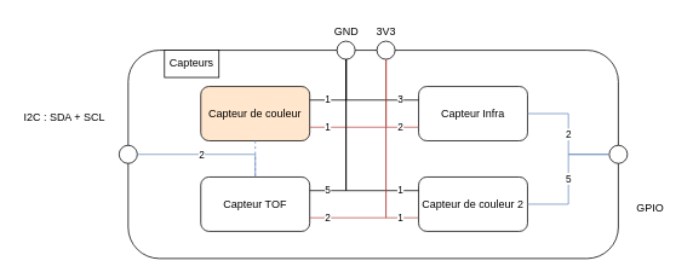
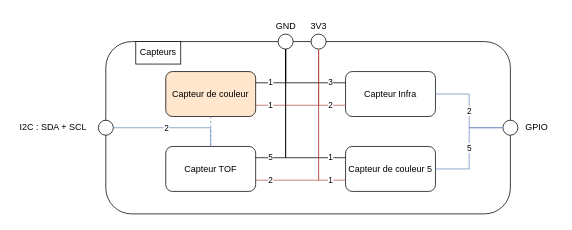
  <mxCell id="0" />
  <mxCell id="1" parent="0" />
  <mxCell id="2" value="&lt;span style=&quot;color: rgba(0, 0, 0, 0); font-family: monospace; font-size: 0px; text-align: start;&quot;&gt;%3CmxGraphModel%3E%3Croot%3E%3CmxCell%20id%3D%220%22%2F%3E%3CmxCell%20id%3D%221%22%20parent%3D%220%22%2F%3E%3CmxCell%20id%3D%222%22%20value%3D%22%22%20style%3D%22rounded%3D1%3BwhiteSpace%3Dwrap%3Bhtml%3D1%3B%22%20vertex%3D%221%22%20parent%3D%221%22%3E%3CmxGeometry%20x%3D%22220%22%20y%3D%2250%22%20width%3D%22120%22%20height%3D%2260%22%20as%3D%22geometry%22%2F%3E%3C%2FmxCell%3E%3C%2Froot%3E%3C%2FmxGraphModel%3E&lt;/span&gt;" style="rounded=1;whiteSpace=wrap;html=1;backgroundOutline=0;" parent="1" vertex="1"><mxGeometry x="140" y="55" width="540" height="230" as="geometry" /></mxCell>
  <mxCell id="3" value="Capteurs" style="rounded=0;whiteSpace=wrap;html=1;" parent="1" vertex="1"><mxGeometry x="180" y="55" width="60" height="30" as="geometry" /></mxCell>
  <mxCell id="4" value="Capteur de couleur" style="rounded=1;whiteSpace=wrap;html=1;fillColor=#ffe6cc;" parent="1" vertex="1"><mxGeometry x="220" y="95" width="120" height="60" as="geometry" /></mxCell>
  <mxCell id="5" value="Capteur Infra" style="rounded=1;whiteSpace=wrap;html=1;" parent="1" vertex="1"><mxGeometry x="460" y="95" width="120" height="60" as="geometry" /></mxCell>
  <mxCell id="6" value="Capteur TOF" style="rounded=1;whiteSpace=wrap;html=1;" parent="1" vertex="1"><mxGeometry x="220" y="195" width="120" height="60" as="geometry" /></mxCell>
- <mxCell id="7" value="Capteur de couleur 2" style="rounded=1;whiteSpace=wrap;html=1;" parent="1" vertex="1"><mxGeometry x="460" y="195" width="120" height="60" as="geometry" /></mxCell>
+ <mxCell id="7" value="Capteur de couleur 5" style="rounded=1;whiteSpace=wrap;html=1;" parent="1" vertex="1"><mxGeometry x="460" y="195" width="120" height="60" as="geometry" /></mxCell>
  <mxCell id="8" value="" style="ellipse;whiteSpace=wrap;html=1;aspect=fixed;" parent="1" vertex="1"><mxGeometry x="130" y="160" width="20" height="20" as="geometry" /></mxCell>
  <mxCell id="9" value="" style="endArrow=none;html=1;rounded=0;entryX=0.5;entryY=0;entryDx=0;entryDy=0;exitX=1;exitY=0.5;exitDx=0;exitDy=0;edgeStyle=orthogonalEdgeStyle;fillColor=#dae8fc;strokeColor=#6c8ebf;" parent="1" source="8" target="6" edge="1"><mxGeometry width="50" height="50" relative="1" as="geometry"><mxPoint x="190" y="205" as="sourcePoint" /><mxPoint x="240" y="155" as="targetPoint" /></mxGeometry></mxCell>
  <mxCell id="10" value="2" style="edgeLabel;html=1;align=center;verticalAlign=middle;resizable=0;points=[];" parent="9" vertex="1" connectable="0"><mxGeometry x="0.525" y="-1" relative="1" as="geometry"><mxPoint x="-48" y="-1" as="offset" /></mxGeometry></mxCell>
  <mxCell id="11" value="" style="endArrow=none;html=1;rounded=0;entryX=0.5;entryY=0;entryDx=0;entryDy=0;exitX=0.5;exitY=1;exitDx=0;exitDy=0;fillColor=#dae8fc;strokeColor=#6c8ebf;dashed=1;" parent="1" source="4" target="6" edge="1"><mxGeometry width="50" height="50" relative="1" as="geometry"><mxPoint x="70" y="215" as="sourcePoint" /><mxPoint x="120" y="165" as="targetPoint" /></mxGeometry></mxCell>
- <mxCell id="12" value="I2C : SDA + SCL" style="text;html=1;strokeColor=none;fillColor=none;align=center;verticalAlign=middle;whiteSpace=wrap;rounded=0;" parent="1" vertex="1"><mxGeometry x="20" y="115" width="100" height="30" as="geometry" /></mxCell>
+ <mxCell id="12" value="I2C : SDA + SCL" style="text;html=1;strokeColor=none;fillColor=none;align=center;verticalAlign=middle;whiteSpace=wrap;rounded=0;" parent="1" vertex="1"><mxGeometry x="20" y="155" width="100" height="30" as="geometry" /></mxCell>
  <mxCell id="13" value="" style="ellipse;whiteSpace=wrap;html=1;aspect=fixed;" parent="1" vertex="1"><mxGeometry x="370" y="45" width="20" height="20" as="geometry" /></mxCell>
  <mxCell id="14" value="" style="ellipse;whiteSpace=wrap;html=1;aspect=fixed;" parent="1" vertex="1"><mxGeometry x="414" y="45" width="20" height="20" as="geometry" /></mxCell>
  <mxCell id="15" value="1" style="endArrow=none;html=1;rounded=0;exitX=1;exitY=0.25;exitDx=0;exitDy=0;entryX=0.5;entryY=1;entryDx=0;entryDy=0;edgeStyle=orthogonalEdgeStyle;" parent="1" source="4" target="13" edge="1"><mxGeometry x="-0.53" width="50" height="50" relative="1" as="geometry"><mxPoint x="370" y="205" as="sourcePoint" /><mxPoint x="420" y="155" as="targetPoint" /><mxPoint as="offset" /></mxGeometry></mxCell>
  <mxCell id="16" value="5" style="endArrow=none;html=1;rounded=0;exitX=1;exitY=0.25;exitDx=0;exitDy=0;entryX=0.5;entryY=1;entryDx=0;entryDy=0;edgeStyle=orthogonalEdgeStyle;" parent="1" source="6" target="13" edge="1"><mxGeometry x="-0.784" width="50" height="50" relative="1" as="geometry"><mxPoint x="380" y="165" as="sourcePoint" /><mxPoint x="430" y="115" as="targetPoint" /><mxPoint as="offset" /></mxGeometry></mxCell>
  <mxCell id="17" value="1" style="endArrow=none;html=1;rounded=0;exitX=1;exitY=0.75;exitDx=0;exitDy=0;entryX=0.5;entryY=1;entryDx=0;entryDy=0;edgeStyle=orthogonalEdgeStyle;fillColor=#f8cecc;strokeColor=#b85450;" parent="1" source="4" target="14" edge="1"><mxGeometry x="-0.749" width="50" height="50" relative="1" as="geometry"><mxPoint x="380" y="165" as="sourcePoint" /><mxPoint x="430" y="115" as="targetPoint" /><mxPoint as="offset" /></mxGeometry></mxCell>
  <mxCell id="18" value="2" style="endArrow=none;html=1;rounded=0;exitX=1;exitY=0.75;exitDx=0;exitDy=0;entryX=0.5;entryY=1;entryDx=0;entryDy=0;edgeStyle=orthogonalEdgeStyle;fillColor=#f8cecc;strokeColor=#b85450;" parent="1" source="6" target="14" edge="1"><mxGeometry x="-0.846" width="50" height="50" relative="1" as="geometry"><mxPoint x="380" y="165" as="sourcePoint" /><mxPoint x="430" y="115" as="targetPoint" /><mxPoint as="offset" /></mxGeometry></mxCell>
  <mxCell id="19" value="2" style="endArrow=none;html=1;rounded=0;exitX=0;exitY=0.75;exitDx=0;exitDy=0;entryX=0.5;entryY=1;entryDx=0;entryDy=0;edgeStyle=orthogonalEdgeStyle;fillColor=#f8cecc;strokeColor=#b85450;" parent="1" source="5" target="14" edge="1"><mxGeometry x="-0.639" width="50" height="50" relative="1" as="geometry"><mxPoint x="380" y="165" as="sourcePoint" /><mxPoint x="430" y="115" as="targetPoint" /><Array as="points"><mxPoint x="424" y="140" /></Array><mxPoint as="offset" /></mxGeometry></mxCell>
  <mxCell id="20" value="3" style="endArrow=none;html=1;rounded=0;entryX=0;entryY=0.25;entryDx=0;entryDy=0;edgeStyle=orthogonalEdgeStyle;" parent="1" target="5" edge="1"><mxGeometry x="0.68" width="50" height="50" relative="1" as="geometry"><mxPoint x="380" y="65" as="sourcePoint" /><mxPoint x="430" y="115" as="targetPoint" /><Array as="points"><mxPoint x="380" y="110" /></Array><mxPoint as="offset" /></mxGeometry></mxCell>
  <mxCell id="21" value="" style="ellipse;whiteSpace=wrap;html=1;aspect=fixed;" parent="1" vertex="1"><mxGeometry x="670" y="160" width="20" height="20" as="geometry" /></mxCell>
- <mxCell id="22" value="GPIO" style="text;html=1;align=center;verticalAlign=middle;resizable=0;points=[];autosize=1;strokeColor=none;fillColor=none;" parent="1" vertex="1"><mxGeometry x="690" y="215" width="50" height="30" as="geometry" /></mxCell>
+ <mxCell id="22" value="GPIO" style="text;html=1;align=center;verticalAlign=middle;resizable=0;points=[];autosize=1;strokeColor=none;fillColor=none;" parent="1" vertex="1"><mxGeometry x="690" y="155" width="50" height="30" as="geometry" /></mxCell>
  <mxCell id="23" value="2" style="endArrow=none;html=1;rounded=0;entryX=0;entryY=0.5;entryDx=0;entryDy=0;exitX=1;exitY=0.5;exitDx=0;exitDy=0;edgeStyle=orthogonalEdgeStyle;fillColor=#dae8fc;strokeColor=#6c8ebf;" parent="1" source="5" target="21" edge="1"><mxGeometry width="50" height="50" relative="1" as="geometry"><mxPoint x="550" y="185" as="sourcePoint" /><mxPoint x="600" y="135" as="targetPoint" /></mxGeometry></mxCell>
  <mxCell id="24" value="5" style="endArrow=none;html=1;rounded=0;entryX=0;entryY=0.5;entryDx=0;entryDy=0;exitX=1;exitY=0.5;exitDx=0;exitDy=0;edgeStyle=orthogonalEdgeStyle;fillColor=#dae8fc;strokeColor=#6c8ebf;" parent="1" source="7" target="21" edge="1"><mxGeometry width="50" height="50" relative="1" as="geometry"><mxPoint x="550" y="185" as="sourcePoint" /><mxPoint x="600" y="135" as="targetPoint" /></mxGeometry></mxCell>
  <mxCell id="25" value="1" style="endArrow=none;html=1;rounded=0;entryX=0;entryY=0.25;entryDx=0;entryDy=0;exitX=0.5;exitY=1;exitDx=0;exitDy=0;edgeStyle=orthogonalEdgeStyle;" parent="1" source="13" target="7" edge="1"><mxGeometry x="0.822" width="50" height="50" relative="1" as="geometry"><mxPoint x="390" y="215" as="sourcePoint" /><mxPoint x="440" y="165" as="targetPoint" /><mxPoint as="offset" /></mxGeometry></mxCell>
  <mxCell id="26" value="1" style="endArrow=none;html=1;rounded=0;entryX=0;entryY=0.75;entryDx=0;entryDy=0;exitX=0.5;exitY=1;exitDx=0;exitDy=0;fillColor=#f8cecc;strokeColor=#b85450;edgeStyle=orthogonalEdgeStyle;" parent="1" source="14" target="7" edge="1"><mxGeometry x="0.81" width="50" height="50" relative="1" as="geometry"><mxPoint x="450" y="215" as="sourcePoint" /><mxPoint x="500" y="165" as="targetPoint" /><mxPoint as="offset" /></mxGeometry></mxCell>
  <mxCell id="27" value="GND" style="text;html=1;align=center;verticalAlign=middle;resizable=0;points=[];autosize=1;strokeColor=none;fillColor=none;" parent="1" vertex="1"><mxGeometry x="355" y="20" width="50" height="30" as="geometry" /></mxCell>
  <mxCell id="28" value="3V3" style="text;html=1;align=center;verticalAlign=middle;resizable=0;points=[];autosize=1;strokeColor=none;fillColor=none;" parent="1" vertex="1"><mxGeometry x="404" y="20" width="40" height="30" as="geometry" /></mxCell>
